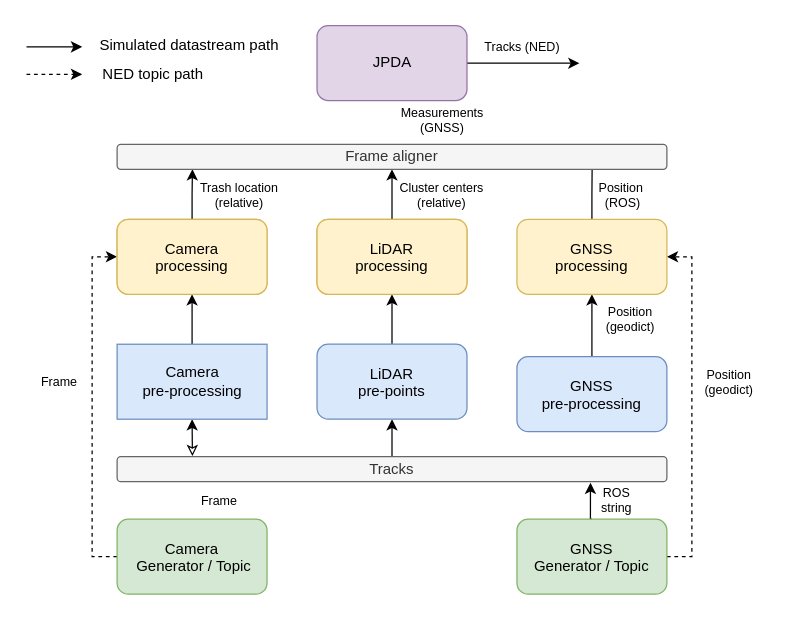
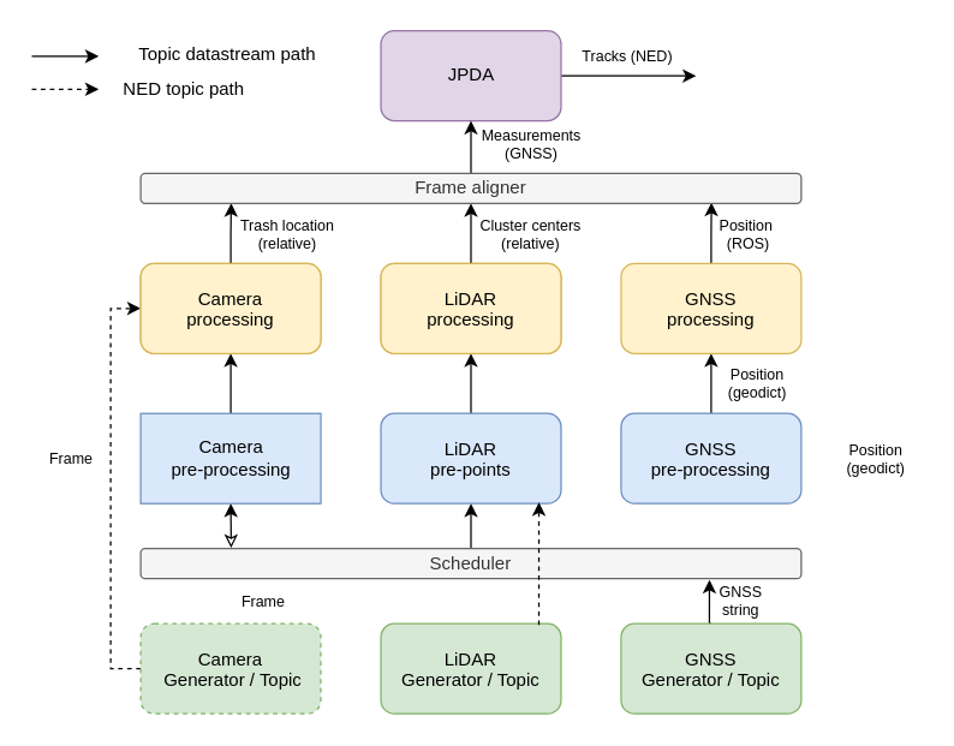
  <mxCell id="0" />
  <mxCell id="1" parent="0" />
  <mxCell id="2" style="edgeStyle=orthogonalEdgeStyle;rounded=0;orthogonalLoop=1;jettySize=auto;html=1;exitX=0.5;exitY=0;exitDx=0;exitDy=0;entryX=0.5;entryY=1;entryDx=0;entryDy=0;" edge="1" parent="1" source="4" target="16"><mxGeometry relative="1" as="geometry" /></mxCell>
  <mxCell id="3" style="edgeStyle=orthogonalEdgeStyle;rounded=0;orthogonalLoop=1;jettySize=auto;html=1;exitX=0.5;exitY=1;exitDx=0;exitDy=0;entryX=0.137;entryY=-0.024;entryDx=0;entryDy=0;entryPerimeter=0;startArrow=classic;startFill=1;endArrow=classic;endFill=0;" edge="1" parent="1" source="4" target="37"><mxGeometry relative="1" as="geometry" /></mxCell>
  <mxCell id="4" value="Camera&lt;br&gt;pre-processing" style="html=1;fillColor=#dae8fc;strokeColor=#6c8ebf;fontStyle=0;rounded=0;" vertex="1" parent="1"><mxGeometry x="93" y="275" width="120" height="60" as="geometry" /></mxCell>
  <mxCell id="5" style="edgeStyle=orthogonalEdgeStyle;rounded=0;orthogonalLoop=1;jettySize=auto;html=1;exitX=0.5;exitY=0;exitDx=0;exitDy=0;entryX=0.5;entryY=1;entryDx=0;entryDy=0;" edge="1" parent="1" source="7" target="17"><mxGeometry relative="1" as="geometry" /></mxCell>
  <mxCell id="6" style="edgeStyle=orthogonalEdgeStyle;rounded=0;orthogonalLoop=1;jettySize=auto;html=1;exitX=0.5;exitY=1;exitDx=0;exitDy=0;entryX=0.5;entryY=0;entryDx=0;entryDy=0;startArrow=classic;startFill=1;endArrow=none;endFill=0;" edge="1" parent="1" source="7" target="37"><mxGeometry relative="1" as="geometry" /></mxCell>
  <mxCell id="7" value="LiDAR&#10;pre-points" style="rounded=1;fillColor=#dae8fc;strokeColor=#6c8ebf;fontStyle=0;" vertex="1" parent="1"><mxGeometry x="253" y="275" width="120" height="60" as="geometry" /></mxCell>
  <mxCell id="8" style="edgeStyle=orthogonalEdgeStyle;rounded=0;orthogonalLoop=1;jettySize=auto;html=1;exitX=0.5;exitY=0;exitDx=0;exitDy=0;entryX=0.5;entryY=1;entryDx=0;entryDy=0;" edge="1" parent="1" source="9" target="19"><mxGeometry relative="1" as="geometry" /></mxCell>
- <mxCell id="9" value="GNSS&#10;pre-processing" style="rounded=1;fillColor=#dae8fc;strokeColor=#6c8ebf;fontStyle=0;" vertex="1" parent="1"><mxGeometry x="413" y="285" width="120" height="60" as="geometry" /></mxCell>
+ <mxCell id="9" value="GNSS&#10;pre-processing" style="rounded=1;fillColor=#dae8fc;strokeColor=#6c8ebf;fontStyle=0;" vertex="1" parent="1"><mxGeometry x="413" y="275" width="120" height="60" as="geometry" /></mxCell>
  <mxCell id="10" style="edgeStyle=orthogonalEdgeStyle;rounded=0;orthogonalLoop=1;jettySize=auto;html=1;exitX=0;exitY=0.5;exitDx=0;exitDy=0;entryX=0;entryY=0.5;entryDx=0;entryDy=0;dashed=1;" edge="1" parent="1" source="11" target="36"><mxGeometry relative="1" as="geometry" /></mxCell>
- <mxCell id="11" value="Camera&#10; Generator / Topic" style="rounded=1;fillColor=#d5e8d4;strokeColor=#82b366;fontStyle=0;" vertex="1" parent="1"><mxGeometry x="93" y="415" width="120" height="60" as="geometry" /></mxCell>
- <mxCell id="13" style="edgeStyle=orthogonalEdgeStyle;rounded=0;orthogonalLoop=1;jettySize=auto;html=1;exitX=1;exitY=0.5;exitDx=0;exitDy=0;entryX=1;entryY=0.5;entryDx=0;entryDy=0;dashed=1;" edge="1" parent="1" source="15" target="19"><mxGeometry relative="1" as="geometry"><Array as="points"><mxPoint x="553" y="445" /><mxPoint x="553" y="205" /></Array></mxGeometry></mxCell>
+ <mxCell id="11" value="Camera&#10; Generator / Topic" style="rounded=1;fillColor=#d5e8d4;strokeColor=#82b366;fontStyle=0;dashed=1;" vertex="1" parent="1"><mxGeometry x="93" y="415" width="120" height="60" as="geometry" /></mxCell>
+ <mxCell id="12" value="LiDAR&#10;Generator / Topic" style="rounded=1;fillColor=#d5e8d4;strokeColor=#82b366;fontStyle=0;" vertex="1" parent="1"><mxGeometry x="253" y="415" width="120" height="60" as="geometry" /></mxCell>
  <mxCell id="14" style="edgeStyle=orthogonalEdgeStyle;rounded=0;orthogonalLoop=1;jettySize=auto;html=1;exitX=0.5;exitY=0;exitDx=0;exitDy=0;entryX=0.861;entryY=1.042;entryDx=0;entryDy=0;entryPerimeter=0;" edge="1" parent="1" source="15" target="37"><mxGeometry relative="1" as="geometry" /></mxCell>
  <mxCell id="15" value="GNSS&#10;Generator / Topic" style="rounded=1;fillColor=#d5e8d4;strokeColor=#82b366;fontStyle=0;" vertex="1" parent="1"><mxGeometry x="413" y="415" width="120" height="60" as="geometry" /></mxCell>
  <mxCell id="16" value="Camera&lt;br&gt;processing" style="rounded=1;html=1;fillColor=#fff2cc;strokeColor=#d6b656;fontStyle=0;" vertex="1" parent="1"><mxGeometry x="93" y="175" width="120" height="60" as="geometry" /></mxCell>
  <mxCell id="17" value="LiDAR&lt;br&gt;processing" style="rounded=1;html=1;fillColor=#fff2cc;strokeColor=#d6b656;fontStyle=0;" vertex="1" parent="1"><mxGeometry x="253" y="175" width="120" height="60" as="geometry" /></mxCell>
- <mxCell id="18" style="edgeStyle=orthogonalEdgeStyle;rounded=0;orthogonalLoop=1;jettySize=auto;html=1;exitX=0.5;exitY=0;exitDx=0;exitDy=0;entryX=0.864;entryY=0.974;entryDx=0;entryDy=0;entryPerimeter=0;endArrow=none;" edge="1" parent="1" source="19" target="40"><mxGeometry relative="1" as="geometry" /></mxCell>
+ <mxCell id="18" style="edgeStyle=orthogonalEdgeStyle;rounded=0;orthogonalLoop=1;jettySize=auto;html=1;exitX=0.5;exitY=0;exitDx=0;exitDy=0;entryX=0.864;entryY=0.974;entryDx=0;entryDy=0;entryPerimeter=0;" edge="1" parent="1" source="19" target="40"><mxGeometry relative="1" as="geometry" /></mxCell>
  <mxCell id="19" value="GNSS&#10;processing" style="rounded=1;fillColor=#fff2cc;strokeColor=#d6b656;fontStyle=0;" vertex="1" parent="1"><mxGeometry x="413" y="175" width="120" height="60" as="geometry" /></mxCell>
  <mxCell id="20" style="edgeStyle=orthogonalEdgeStyle;rounded=0;orthogonalLoop=1;jettySize=auto;html=1;exitX=1;exitY=0.5;exitDx=0;exitDy=0;" edge="1" parent="1" source="21"><mxGeometry relative="1" as="geometry"><mxPoint x="463" y="50.143" as="targetPoint" /></mxGeometry></mxCell>
  <mxCell id="21" value="JPDA" style="rounded=1;html=1;fillColor=#e1d5e7;strokeColor=#9673a6;fontStyle=0;" vertex="1" parent="1"><mxGeometry x="253" y="20" width="120" height="60" as="geometry" /></mxCell>
  <mxCell id="22" value="" style="endArrow=classic;html=1;rounded=0;" edge="1" parent="1"><mxGeometry width="50" height="50" relative="1" as="geometry"><mxPoint x="20.5" y="37" as="sourcePoint" /><mxPoint x="65" y="37" as="targetPoint" /></mxGeometry></mxCell>
- <mxCell id="23" value="Simulated datastream path" style="text;align=center;verticalAlign=middle;resizable=0;points=[];autosize=1;strokeColor=none;fillColor=none;" vertex="1" parent="1"><mxGeometry x="66" y="20" width="170" height="30" as="geometry" /></mxCell>
+ <mxCell id="23" value="Topic datastream path" style="text;align=center;verticalAlign=middle;resizable=0;points=[];autosize=1;strokeColor=none;fillColor=none;" vertex="1" parent="1"><mxGeometry x="66" y="20" width="170" height="30" as="geometry" /></mxCell>
  <mxCell id="24" value="NED topic path" style="text;align=center;verticalAlign=middle;resizable=0;points=[];autosize=1;strokeColor=none;fillColor=none;" vertex="1" parent="1"><mxGeometry x="72" y="43" width="100" height="30" as="geometry" /></mxCell>
  <mxCell id="25" value="" style="endArrow=classic;html=1;rounded=0;dashed=1;" edge="1" parent="1"><mxGeometry width="50" height="50" relative="1" as="geometry"><mxPoint x="20.5" y="59" as="sourcePoint" /><mxPoint x="65" y="59" as="targetPoint" /></mxGeometry></mxCell>
  <mxCell id="26" value="Frame" style="text;align=center;verticalAlign=middle;resizable=0;points=[];autosize=1;strokeColor=none;fillColor=none;fontSize=10;" vertex="1" parent="1"><mxGeometry x="150" y="385" width="50" height="30" as="geometry" /></mxCell>
- <mxCell id="27" value="ROS&#10;string" style="text;align=center;verticalAlign=middle;resizable=0;points=[];autosize=1;strokeColor=none;fillColor=none;fontSize=10;" vertex="1" parent="1"><mxGeometry x="468" y="380" width="50" height="40" as="geometry" /></mxCell>
+ <mxCell id="27" value="GNSS&#10;string" style="text;align=center;verticalAlign=middle;resizable=0;points=[];autosize=1;strokeColor=none;fillColor=none;fontSize=10;" vertex="1" parent="1"><mxGeometry x="468" y="380" width="50" height="40" as="geometry" /></mxCell>
  <mxCell id="28" value="Trash location &#10;(relative)" style="text;align=center;verticalAlign=middle;resizable=0;points=[];autosize=1;strokeColor=none;fillColor=none;fontSize=10;" vertex="1" parent="1"><mxGeometry x="146" y="136" width="90" height="40" as="geometry" /></mxCell>
  <mxCell id="29" value="Position&#10;(geodict)" style="text;align=center;verticalAlign=middle;resizable=0;points=[];autosize=1;strokeColor=none;fillColor=none;fontSize=10;" vertex="1" parent="1"><mxGeometry x="553" y="285" width="60" height="40" as="geometry" /></mxCell>
  <mxCell id="30" value="Position&#10;(geodict)" style="text;align=center;verticalAlign=middle;resizable=0;points=[];autosize=1;strokeColor=none;fillColor=none;fontSize=10;" vertex="1" parent="1"><mxGeometry x="474" y="235" width="60" height="40" as="geometry" /></mxCell>
  <mxCell id="31" value="Cluster centers&#10;(relative)" style="text;align=center;verticalAlign=middle;resizable=0;points=[];autosize=1;strokeColor=none;fillColor=none;fontSize=10;" vertex="1" parent="1"><mxGeometry x="308" y="136" width="90" height="40" as="geometry" /></mxCell>
  <mxCell id="32" value="Position &#10;(ROS)" style="text;align=center;verticalAlign=middle;resizable=0;points=[];autosize=1;strokeColor=none;fillColor=none;fontSize=10;" vertex="1" parent="1"><mxGeometry x="468" y="136" width="60" height="40" as="geometry" /></mxCell>
  <mxCell id="33" style="edgeStyle=orthogonalEdgeStyle;rounded=0;orthogonalLoop=1;jettySize=auto;html=1;exitX=0.5;exitY=0;exitDx=0;exitDy=0;entryX=0.5;entryY=1;entryDx=0;entryDy=0;" edge="1" parent="1" source="34" target="40"><mxGeometry relative="1" as="geometry" /></mxCell>
  <mxCell id="34" value="LiDAR&#10;processing" style="rounded=1;fillColor=#fff2cc;strokeColor=#d6b656;fontStyle=0;" vertex="1" parent="1"><mxGeometry x="253" y="175" width="120" height="60" as="geometry" /></mxCell>
  <mxCell id="35" style="edgeStyle=orthogonalEdgeStyle;rounded=0;orthogonalLoop=1;jettySize=auto;html=1;exitX=0.5;exitY=0;exitDx=0;exitDy=0;entryX=0.137;entryY=0.995;entryDx=0;entryDy=0;entryPerimeter=0;" edge="1" parent="1" source="36" target="40"><mxGeometry relative="1" as="geometry" /></mxCell>
  <mxCell id="36" value="Camera&#10;processing" style="rounded=1;fillColor=#fff2cc;strokeColor=#d6b656;fontStyle=0;" vertex="1" parent="1"><mxGeometry x="93" y="175" width="120" height="60" as="geometry" /></mxCell>
- <mxCell id="37" value="Tracks" style="rounded=1;whiteSpace=wrap;html=1;fillColor=#f5f5f5;fontColor=#333333;strokeColor=#666666;" vertex="1" parent="1"><mxGeometry x="93" y="365" width="440" height="20" as="geometry" /></mxCell>
+ <mxCell id="37" value="Scheduler" style="rounded=1;whiteSpace=wrap;html=1;fillColor=#f5f5f5;fontColor=#333333;strokeColor=#666666;" vertex="1" parent="1"><mxGeometry x="93" y="365" width="440" height="20" as="geometry" /></mxCell>
+ <mxCell id="38" style="edgeStyle=orthogonalEdgeStyle;rounded=0;orthogonalLoop=1;jettySize=auto;html=1;exitX=0.877;exitY=0.015;exitDx=0;exitDy=0;entryX=0.877;entryY=0.986;entryDx=0;entryDy=0;dashed=1;entryPerimeter=0;exitPerimeter=0;" edge="1" parent="1" source="12" target="7"><mxGeometry relative="1" as="geometry" /></mxCell>
+ <mxCell id="39" style="edgeStyle=orthogonalEdgeStyle;rounded=0;orthogonalLoop=1;jettySize=auto;html=1;exitX=0.5;exitY=0;exitDx=0;exitDy=0;entryX=0.5;entryY=1;entryDx=0;entryDy=0;" edge="1" parent="1" source="40" target="21"><mxGeometry relative="1" as="geometry" /></mxCell>
  <mxCell id="40" value="Frame aligner" style="rounded=1;whiteSpace=wrap;html=1;fillColor=#f5f5f5;fontColor=#333333;strokeColor=#666666;" vertex="1" parent="1"><mxGeometry x="93" y="115" width="440" height="20" as="geometry" /></mxCell>
  <mxCell id="41" value="Measurements &lt;br&gt;(GNSS)" style="text;html=1;align=center;verticalAlign=middle;resizable=0;points=[];autosize=1;strokeColor=none;fillColor=none;fontSize=10;" vertex="1" parent="1"><mxGeometry x="308" y="76" width="90" height="40" as="geometry" /></mxCell>
  <mxCell id="42" value="&lt;font style=&quot;font-size: 10px;&quot;&gt;Tracks (NED)&lt;/font&gt;" style="text;html=1;align=center;verticalAlign=middle;resizable=0;points=[];autosize=1;strokeColor=none;fillColor=none;" vertex="1" parent="1"><mxGeometry x="377" y="22" width="80" height="30" as="geometry" /></mxCell>
  <mxCell id="43" value="Frame" style="text;align=center;verticalAlign=middle;resizable=0;points=[];autosize=1;strokeColor=none;fillColor=none;fontSize=10;" vertex="1" parent="1"><mxGeometry x="22" y="290" width="50" height="30" as="geometry" /></mxCell>
